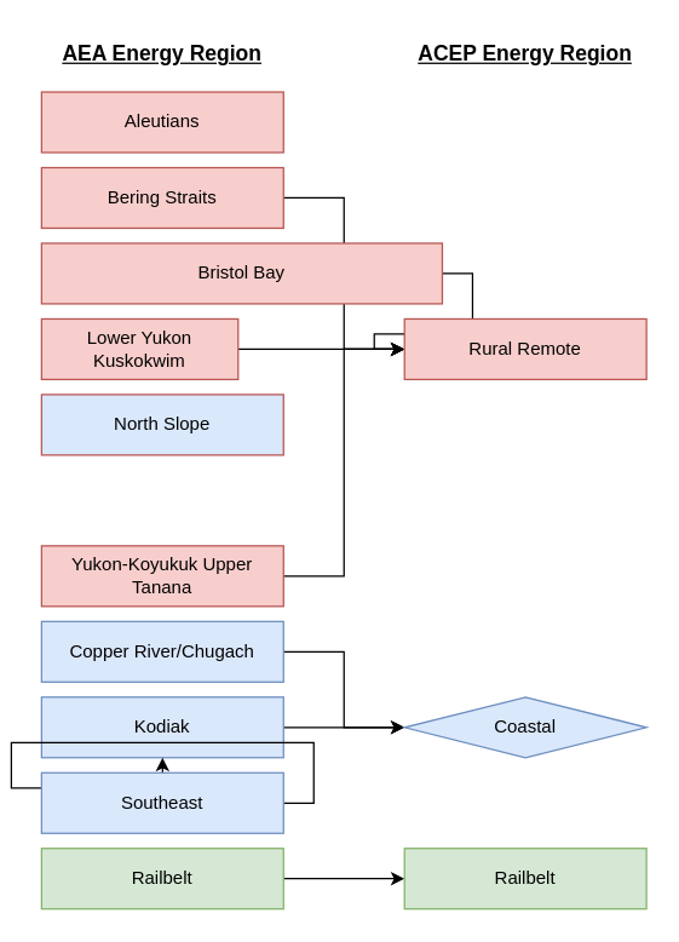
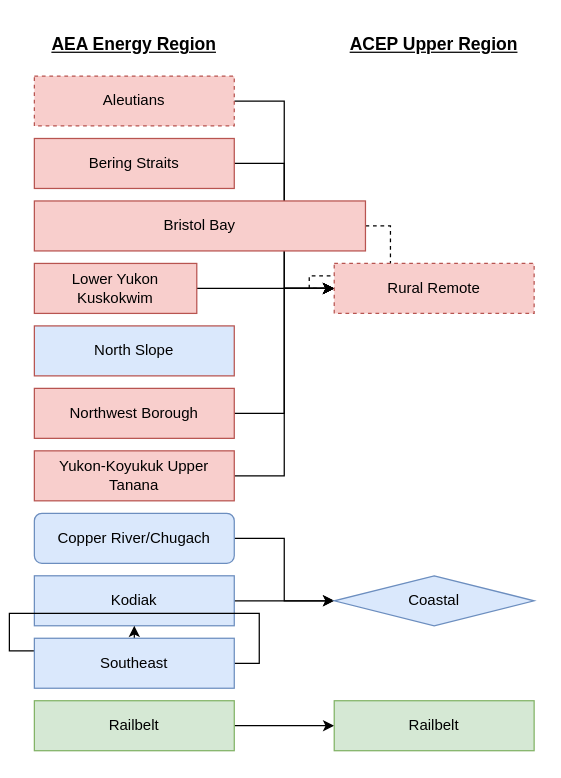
  <mxCell id="0" />
  <mxCell id="1" parent="0" />
- <mxCell id="3" value="Aleutians" style="rounded=0;whiteSpace=wrap;html=1;fillColor=#f8cecc;strokeColor=#b85450;strokeWidth=1;fontStyle=0" vertex="1" parent="1"><mxGeometry x="20" y="60" width="160" height="40" as="geometry" /></mxCell>
+ <mxCell id="2" style="edgeStyle=orthogonalEdgeStyle;rounded=0;orthogonalLoop=1;jettySize=auto;html=1;exitX=1;exitY=0.5;exitDx=0;exitDy=0;entryX=0;entryY=0.5;entryDx=0;entryDy=0;strokeWidth=1;fontStyle=0" edge="1" parent="1" source="3" target="23"><mxGeometry relative="1" as="geometry" /></mxCell>
+ <mxCell id="3" value="Aleutians" style="rounded=0;whiteSpace=wrap;html=1;fillColor=#f8cecc;strokeColor=#b85450;strokeWidth=1;fontStyle=0;dashed=1;" vertex="1" parent="1"><mxGeometry x="20" y="60" width="160" height="40" as="geometry" /></mxCell>
  <mxCell id="4" style="edgeStyle=orthogonalEdgeStyle;rounded=0;orthogonalLoop=1;jettySize=auto;html=1;exitX=1;exitY=0.5;exitDx=0;exitDy=0;entryX=0;entryY=0.5;entryDx=0;entryDy=0;strokeWidth=1;fontStyle=0" edge="1" parent="1" source="5" target="23"><mxGeometry relative="1" as="geometry" /></mxCell>
  <mxCell id="5" value="Bering Straits" style="rounded=0;whiteSpace=wrap;html=1;fillColor=#f8cecc;strokeColor=#b85450;strokeWidth=1;fontStyle=0" vertex="1" parent="1"><mxGeometry x="20" y="110" width="160" height="40" as="geometry" /></mxCell>
- <mxCell id="6" style="edgeStyle=orthogonalEdgeStyle;rounded=0;orthogonalLoop=1;jettySize=auto;html=1;exitX=1;exitY=0.5;exitDx=0;exitDy=0;entryX=0;entryY=0.5;entryDx=0;entryDy=0;strokeWidth=1;fontStyle=0" edge="1" parent="1" source="7" target="23"><mxGeometry relative="1" as="geometry" /></mxCell>
+ <mxCell id="6" style="edgeStyle=orthogonalEdgeStyle;rounded=0;orthogonalLoop=1;jettySize=auto;html=1;exitX=1;exitY=0.5;exitDx=0;exitDy=0;entryX=0;entryY=0.5;entryDx=0;entryDy=0;strokeWidth=1;fontStyle=0;dashed=1;" edge="1" parent="1" source="7" target="23"><mxGeometry relative="1" as="geometry" /></mxCell>
  <mxCell id="7" value="Bristol Bay" style="rounded=0;whiteSpace=wrap;html=1;fillColor=#f8cecc;strokeColor=#b85450;strokeWidth=1;fontStyle=0" vertex="1" parent="1"><mxGeometry x="20" y="160" width="265" height="40" as="geometry" /></mxCell>
  <mxCell id="8" style="edgeStyle=orthogonalEdgeStyle;rounded=0;orthogonalLoop=1;jettySize=auto;html=1;exitX=1;exitY=0.5;exitDx=0;exitDy=0;entryX=0;entryY=0.5;entryDx=0;entryDy=0;strokeWidth=1;fontStyle=0" edge="1" parent="1" source="9" target="23"><mxGeometry relative="1" as="geometry" /></mxCell>
  <mxCell id="9" value="Lower Yukon Kuskokwim" style="rounded=0;whiteSpace=wrap;html=1;fillColor=#f8cecc;strokeColor=#b85450;strokeWidth=1;fontStyle=0" vertex="1" parent="1"><mxGeometry x="20" y="210" width="130" height="40" as="geometry" /></mxCell>
  <mxCell id="10" value="North Slope" style="rounded=0;whiteSpace=wrap;html=1;fillColor=#dae8fc;strokeColor=#b85450;strokeWidth=1;fontStyle=0;" vertex="1" parent="1"><mxGeometry x="20" y="260" width="160" height="40" as="geometry" /></mxCell>
+ <mxCell id="11" style="edgeStyle=orthogonalEdgeStyle;rounded=0;orthogonalLoop=1;jettySize=auto;html=1;exitX=1;exitY=0.5;exitDx=0;exitDy=0;entryX=0;entryY=0.5;entryDx=0;entryDy=0;strokeWidth=1;fontStyle=0" edge="1" parent="1" source="12" target="23"><mxGeometry relative="1" as="geometry" /></mxCell>
+ <mxCell id="12" value="Northwest Borough" style="rounded=0;whiteSpace=wrap;html=1;fillColor=#f8cecc;strokeColor=#b85450;strokeWidth=1;fontStyle=0" vertex="1" parent="1"><mxGeometry x="20" y="310" width="160" height="40" as="geometry" /></mxCell>
  <mxCell id="13" style="edgeStyle=orthogonalEdgeStyle;rounded=0;orthogonalLoop=1;jettySize=auto;html=1;exitX=1;exitY=0.5;exitDx=0;exitDy=0;entryX=0;entryY=0.5;entryDx=0;entryDy=0;strokeWidth=1;fontStyle=0" edge="1" parent="1" source="14" target="23"><mxGeometry relative="1" as="geometry" /></mxCell>
  <mxCell id="14" value="Yukon-Koyukuk Upper Tanana" style="rounded=0;whiteSpace=wrap;html=1;fillColor=#f8cecc;strokeColor=#b85450;strokeWidth=1;fontStyle=0" vertex="1" parent="1"><mxGeometry x="20" y="360" width="160" height="40" as="geometry" /></mxCell>
  <mxCell id="15" style="edgeStyle=orthogonalEdgeStyle;rounded=0;orthogonalLoop=1;jettySize=auto;html=1;exitX=1;exitY=0.5;exitDx=0;exitDy=0;entryX=0;entryY=0.5;entryDx=0;entryDy=0;strokeWidth=1;fontStyle=0" edge="1" parent="1" source="16" target="24"><mxGeometry relative="1" as="geometry" /></mxCell>
- <mxCell id="16" value="Copper River/Chugach" style="rounded=0;whiteSpace=wrap;html=1;fillColor=#dae8fc;strokeColor=#6c8ebf;strokeWidth=1;fontStyle=0" vertex="1" parent="1"><mxGeometry x="20" y="410" width="160" height="40" as="geometry" /></mxCell>
+ <mxCell id="16" value="Copper River/Chugach" style="whiteSpace=wrap;html=1;fillColor=#dae8fc;strokeColor=#6c8ebf;strokeWidth=1;fontStyle=0;rounded=1;" vertex="1" parent="1"><mxGeometry x="20" y="410" width="160" height="40" as="geometry" /></mxCell>
  <mxCell id="17" style="edgeStyle=orthogonalEdgeStyle;rounded=0;orthogonalLoop=1;jettySize=auto;html=1;exitX=1;exitY=0.5;exitDx=0;exitDy=0;entryX=0;entryY=0.5;entryDx=0;entryDy=0;strokeWidth=1;fontStyle=0" edge="1" parent="1" source="18" target="24"><mxGeometry relative="1" as="geometry" /></mxCell>
  <mxCell id="18" value="Kodiak" style="rounded=0;whiteSpace=wrap;html=1;fillColor=#dae8fc;strokeColor=#6c8ebf;strokeWidth=1;fontStyle=0" vertex="1" parent="1"><mxGeometry x="20" y="460" width="160" height="40" as="geometry" /></mxCell>
  <mxCell id="19" style="edgeStyle=orthogonalEdgeStyle;rounded=0;orthogonalLoop=1;jettySize=auto;html=1;exitX=1;exitY=0.5;exitDx=0;exitDy=0;entryX=0;entryY=0.5;entryDx=0;entryDy=0;strokeWidth=1;fontStyle=0" edge="1" parent="1" source="20" target="25"><mxGeometry relative="1" as="geometry" /></mxCell>
  <mxCell id="20" value="Railbelt" style="rounded=0;whiteSpace=wrap;html=1;fillColor=#d5e8d4;strokeColor=#82b366;strokeWidth=1;fontStyle=0" vertex="1" parent="1"><mxGeometry x="20" y="560" width="160" height="40" as="geometry" /></mxCell>
  <mxCell id="21" style="edgeStyle=orthogonalEdgeStyle;rounded=0;orthogonalLoop=1;jettySize=auto;html=1;exitX=1;exitY=0.5;exitDx=0;exitDy=0;strokeWidth=1;fontStyle=0;" edge="1" parent="1" source="22" target="18"><mxGeometry relative="1" as="geometry" /></mxCell>
  <mxCell id="22" value="Southeast" style="rounded=0;whiteSpace=wrap;html=1;fillColor=#dae8fc;strokeColor=#6c8ebf;strokeWidth=1;fontStyle=0" vertex="1" parent="1"><mxGeometry x="20" y="510" width="160" height="40" as="geometry" /></mxCell>
- <mxCell id="23" value="Rural Remote" style="rounded=0;whiteSpace=wrap;html=1;fillColor=#f8cecc;strokeColor=#b85450;strokeWidth=1;fontStyle=0" vertex="1" parent="1"><mxGeometry x="260" y="210" width="160" height="40" as="geometry" /></mxCell>
+ <mxCell id="23" value="Rural Remote" style="rounded=0;whiteSpace=wrap;html=1;fillColor=#f8cecc;strokeColor=#b85450;strokeWidth=1;fontStyle=0;dashed=1;" vertex="1" parent="1"><mxGeometry x="260" y="210" width="160" height="40" as="geometry" /></mxCell>
  <mxCell id="24" value="Coastal" style="rhombus;whiteSpace=wrap;html=1;fillColor=#dae8fc;strokeColor=#6c8ebf;strokeWidth=1;fontStyle=0;" vertex="1" parent="1"><mxGeometry x="260" y="460" width="160" height="40" as="geometry" /></mxCell>
  <mxCell id="25" value="Railbelt" style="rounded=0;whiteSpace=wrap;html=1;fillColor=#d5e8d4;strokeColor=#82b366;strokeWidth=1;fontStyle=0" vertex="1" parent="1"><mxGeometry x="260" y="560" width="160" height="40" as="geometry" /></mxCell>
  <mxCell id="26" value="&lt;b&gt;&lt;font style=&quot;font-size: 14px;&quot;&gt;AEA Energy Region&lt;/font&gt;&lt;/b&gt;" style="text;html=1;align=center;verticalAlign=middle;whiteSpace=wrap;rounded=0;fontStyle=4" vertex="1" parent="1"><mxGeometry x="20" y="20" width="160" height="30" as="geometry" /></mxCell>
- <mxCell id="27" value="&lt;b&gt;&lt;font style=&quot;font-size: 14px;&quot;&gt;ACEP Energy Region&lt;/font&gt;&lt;/b&gt;" style="text;html=1;align=center;verticalAlign=middle;whiteSpace=wrap;rounded=0;fontStyle=4" vertex="1" parent="1"><mxGeometry x="260" y="20" width="160" height="30" as="geometry" /></mxCell>
+ <mxCell id="27" value="&lt;b&gt;&lt;font style=&quot;font-size: 14px;&quot;&gt;ACEP Upper Region&lt;/font&gt;&lt;/b&gt;" style="text;html=1;align=center;verticalAlign=middle;whiteSpace=wrap;rounded=0;fontStyle=4" vertex="1" parent="1"><mxGeometry x="260" y="20" width="160" height="30" as="geometry" /></mxCell>
